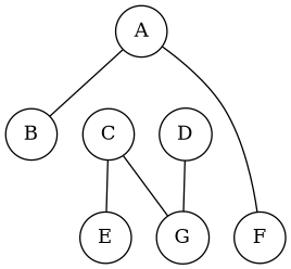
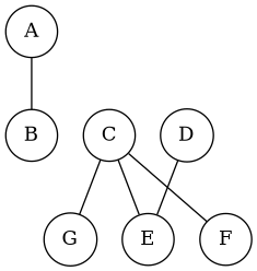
  graph {
    node [shape=circle]
    B
    C
    D
    E
    F
    G
    A
    subgraph sub_1 {
      rank=same
      B
      C
      D
    }
    subgraph sub_2 {
      rank=same
      E
      F
      G
    }
    B -- C [style=invisible]
    C -- D [style=invisible]
    C -- E
-   A -- F
-   D -- G
+   C -- F
+   D -- E
    E -- F [style=invisible]
    G -- C
    A -- B
  }
